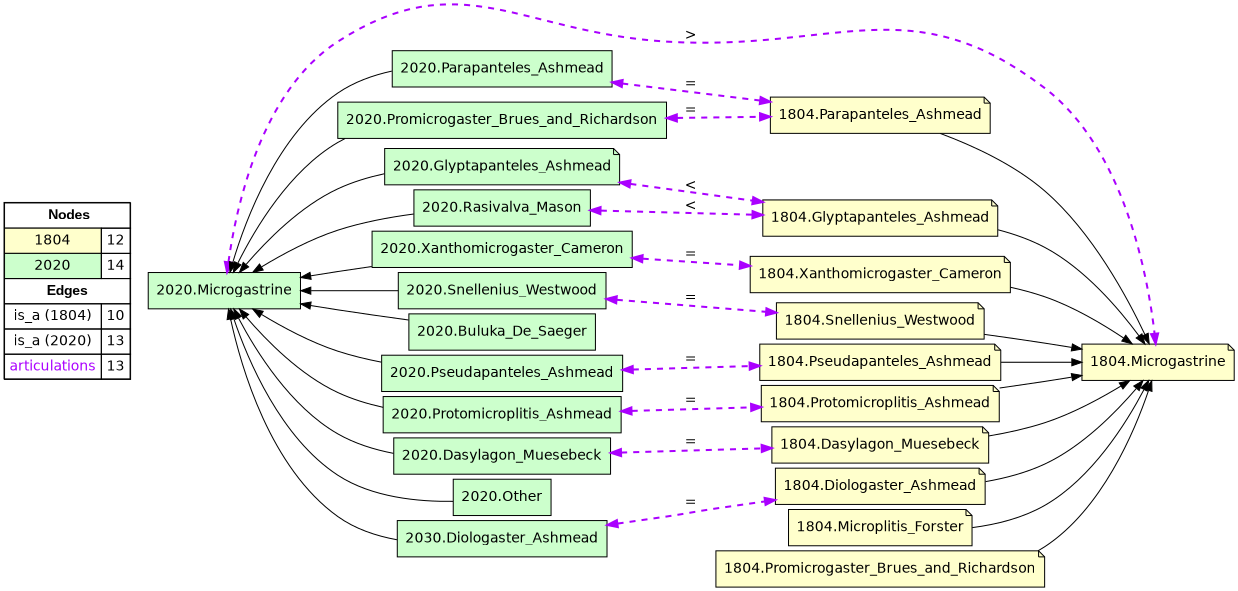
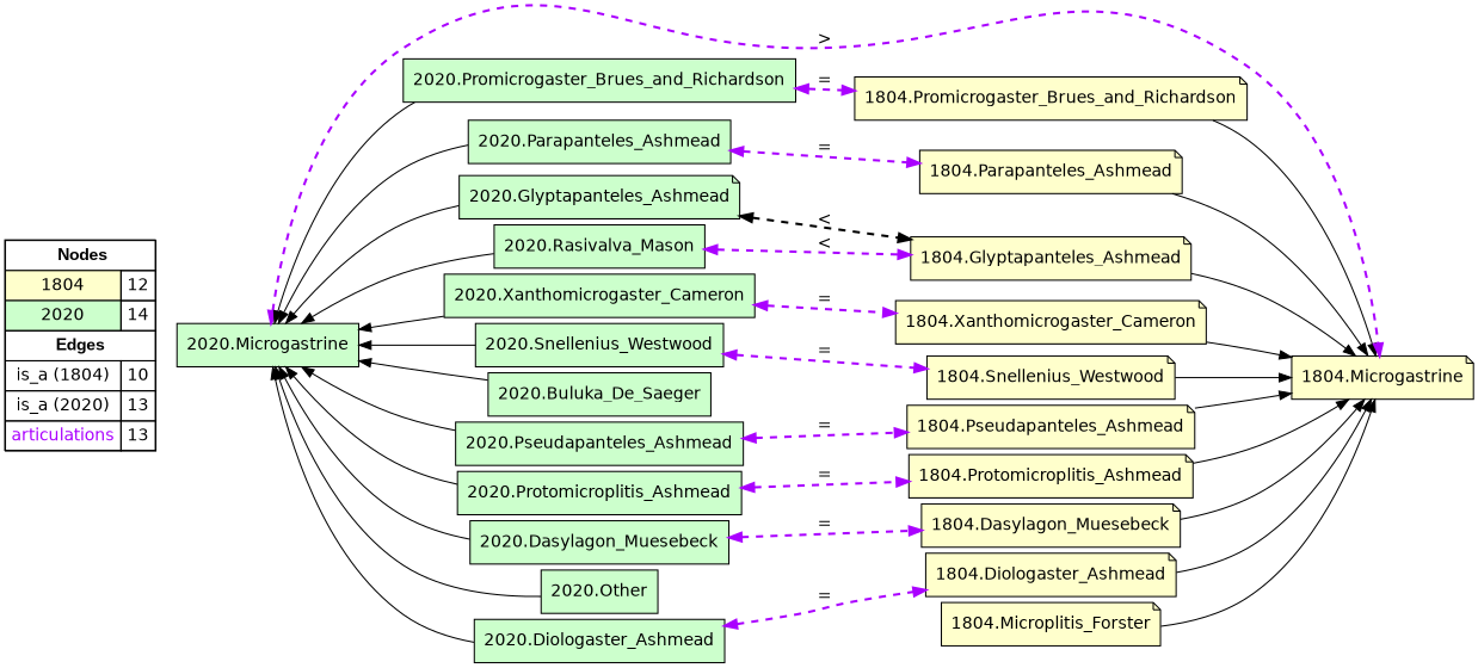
  digraph {
    rankdir=LR
    node [fillcolor="#CCFFCC" fontname=helvetica shape=box style=filled]
    edge [color="#000000" constraint=true dir=back penwidth=1 style=solid]
    n1 [fillcolor=white label=<   <TABLE BORDER="0" CELLBORDER="1" CELLSPACING="0" CELLPADDING="4">  <TR> <TD COLSPAN="2"><font face="Arial Black"> Nodes</font></TD> </TR>  <TR>   <TD bgcolor="#FFFFCC" fontname="helvetica">1804</TD>   <TD>12</TD>   </TR>  <TR>   <TD bgcolor="#CCFFCC" fontname="helvetica">2020</TD>   <TD>14</TD>   </TR>  <TR> <TD COLSPAN="2"><font face = "Arial Black"> Edges </font></TD> </TR>  <TR>   <TD><font color ="#000000">is_a (1804)</font></TD><TD>10</TD> </TR> <TR>   <TD><font color ="#000000">is_a (2020)</font></TD><TD>13</TD> </TR> <TR>   <TD><font color ="#AA00FF">articulations</font></TD><TD>13</TD> </TR> </TABLE>   > margin=0]
    "1804.Xanthomicrogaster_Cameron" [fillcolor="#FFFFCC" shape=note]
    "1804.Microgastrine" [fillcolor="#FFFFCC" shape=note]
    "1804.Diologaster_Ashmead" [fillcolor="#FFFFCC" shape=note]
    "1804.Dasylagon_Muesebeck" [fillcolor="#FFFFCC" shape=note]
    "1804.Snellenius_Westwood" [fillcolor="#FFFFCC" shape=note]
    "1804.Pseudapanteles_Ashmead" [fillcolor="#FFFFCC" shape=note]
    "1804.Microplitis_Forster" [fillcolor="#FFFFCC" shape=note]
    "1804.Glyptapanteles_Ashmead" [fillcolor="#FFFFCC" shape=note]
    "1804.Protomicroplitis_Ashmead" [fillcolor="#FFFFCC" shape=note]
    "1804.Promicrogaster_Brues_and_Richardson" [fillcolor="#FFFFCC" shape=note]
    "1804.Parapanteles_Ashmead" [fillcolor="#FFFFCC" shape=note]
    "2020.Promicrogaster_Brues_and_Richardson"
    "2020.Glyptapanteles_Ashmead" [shape=note]
    "2020.Parapanteles_Ashmead"
    "2020.Rasivalva_Mason"
    "2020.Xanthomicrogaster_Cameron"
    "2020.Snellenius_Westwood"
    "2020.Microgastrine"
    "2020.Buluka_De_Saeger"
    "2020.Pseudapanteles_Ashmead"
    "2020.Protomicroplitis_Ashmead"
    "2020.Dasylagon_Muesebeck"
    "2020.Other"
-   "2020.Diologaster_Ashmead" [label="2030.Diologaster_Ashmead"]
+   "2020.Diologaster_Ashmead"
    subgraph sub_1 {
      rank=source
      n1
    }
    "1804.Xanthomicrogaster_Cameron" -> "1804.Microgastrine" [dir=forward]
    "1804.Diologaster_Ashmead" -> "1804.Microgastrine" [dir=forward]
    "1804.Dasylagon_Muesebeck" -> "1804.Microgastrine" [dir=forward]
    "1804.Snellenius_Westwood" -> "1804.Microgastrine" [dir=forward]
    "1804.Pseudapanteles_Ashmead" -> "1804.Microgastrine" [dir=forward]
    "1804.Microplitis_Forster" -> "1804.Microgastrine" [dir=forward]
    "1804.Glyptapanteles_Ashmead" -> "1804.Microgastrine" [dir=forward]
    "1804.Protomicroplitis_Ashmead" -> "1804.Microgastrine" [dir=forward]
    "1804.Promicrogaster_Brues_and_Richardson" -> "1804.Microgastrine" [dir=forward]
    "1804.Parapanteles_Ashmead" -> "1804.Microgastrine" [dir=forward]
-   "2020.Promicrogaster_Brues_and_Richardson" -> "1804.Parapanteles_Ashmead" [color="#AA00FF" dir=both label="=" penwidth=2 style=dashed]
-   "2020.Glyptapanteles_Ashmead" -> "1804.Glyptapanteles_Ashmead" [color="#AA00FF" dir=both label="<" penwidth=2 style=dashed]
+   "2020.Promicrogaster_Brues_and_Richardson" -> "1804.Promicrogaster_Brues_and_Richardson" [color="#AA00FF" dir=both label="=" penwidth=2 style=dashed]
+   "2020.Glyptapanteles_Ashmead" -> "1804.Glyptapanteles_Ashmead" [dir=both label="<" penwidth=2 style=dashed]
    "2020.Parapanteles_Ashmead" -> "1804.Parapanteles_Ashmead" [color="#AA00FF" dir=both label="=" penwidth=2 style=dashed]
    "2020.Rasivalva_Mason" -> "1804.Glyptapanteles_Ashmead" [color="#AA00FF" dir=both label="<" penwidth=2 style=dashed]
    "2020.Xanthomicrogaster_Cameron" -> "1804.Xanthomicrogaster_Cameron" [color="#AA00FF" dir=both label="=" penwidth=2 style=dashed]
    "2020.Snellenius_Westwood" -> "1804.Snellenius_Westwood" [color="#AA00FF" dir=both label="=" penwidth=2 style=dashed]
    "2020.Microgastrine" -> "1804.Microgastrine" [color="#AA00FF" dir=both label=">" penwidth=2 style=dashed]
    "2020.Microgastrine" -> "2020.Promicrogaster_Brues_and_Richardson"
    "2020.Microgastrine" -> "2020.Glyptapanteles_Ashmead"
    "2020.Microgastrine" -> "2020.Parapanteles_Ashmead"
    "2020.Microgastrine" -> "2020.Rasivalva_Mason"
    "2020.Microgastrine" -> "2020.Xanthomicrogaster_Cameron"
    "2020.Microgastrine" -> "2020.Snellenius_Westwood"
    "2020.Microgastrine" -> "2020.Buluka_De_Saeger"
    "2020.Microgastrine" -> "2020.Pseudapanteles_Ashmead"
    "2020.Microgastrine" -> "2020.Protomicroplitis_Ashmead"
    "2020.Microgastrine" -> "2020.Dasylagon_Muesebeck"
    "2020.Microgastrine" -> "2020.Other"
    "2020.Microgastrine" -> "2020.Diologaster_Ashmead"
    "2020.Pseudapanteles_Ashmead" -> "1804.Pseudapanteles_Ashmead" [color="#AA00FF" dir=both label="=" penwidth=2 style=dashed]
    "2020.Protomicroplitis_Ashmead" -> "1804.Protomicroplitis_Ashmead" [color="#AA00FF" dir=both label="=" penwidth=2 style=dashed]
    "2020.Dasylagon_Muesebeck" -> "1804.Dasylagon_Muesebeck" [color="#AA00FF" dir=both label="=" penwidth=2 style=dashed]
    "2020.Diologaster_Ashmead" -> "1804.Diologaster_Ashmead" [color="#AA00FF" dir=both label="=" penwidth=2 style=dashed]
  }
